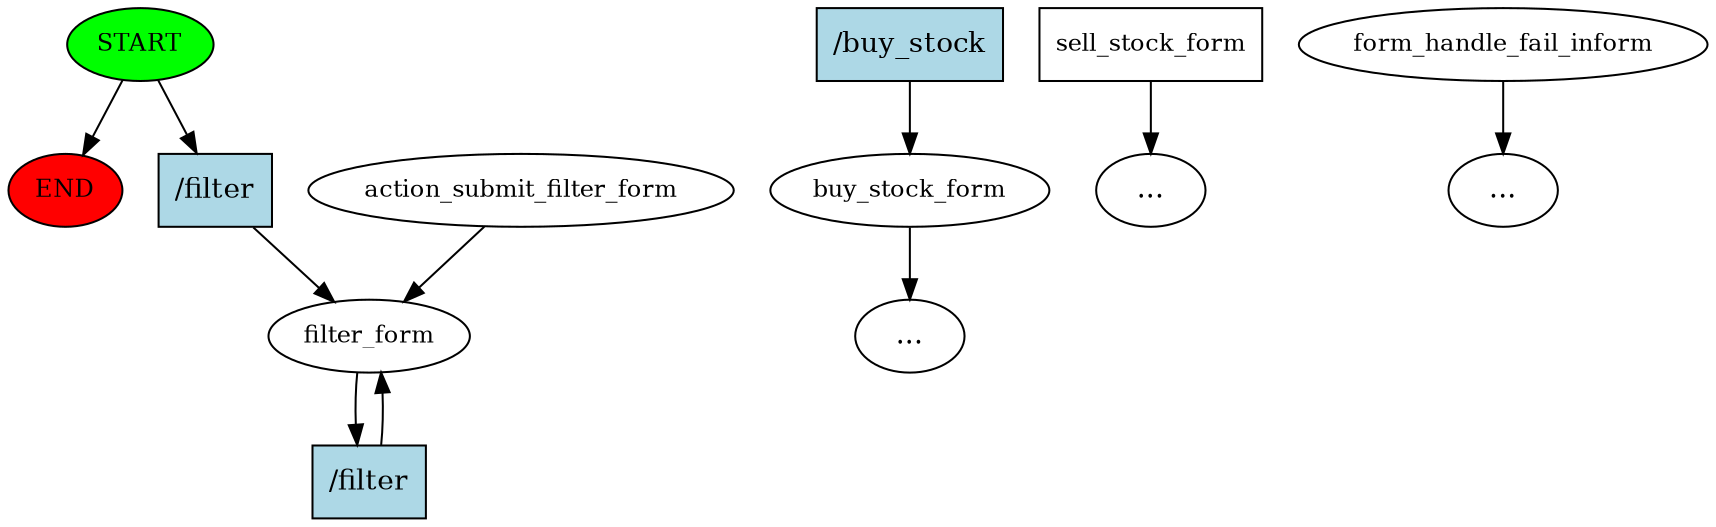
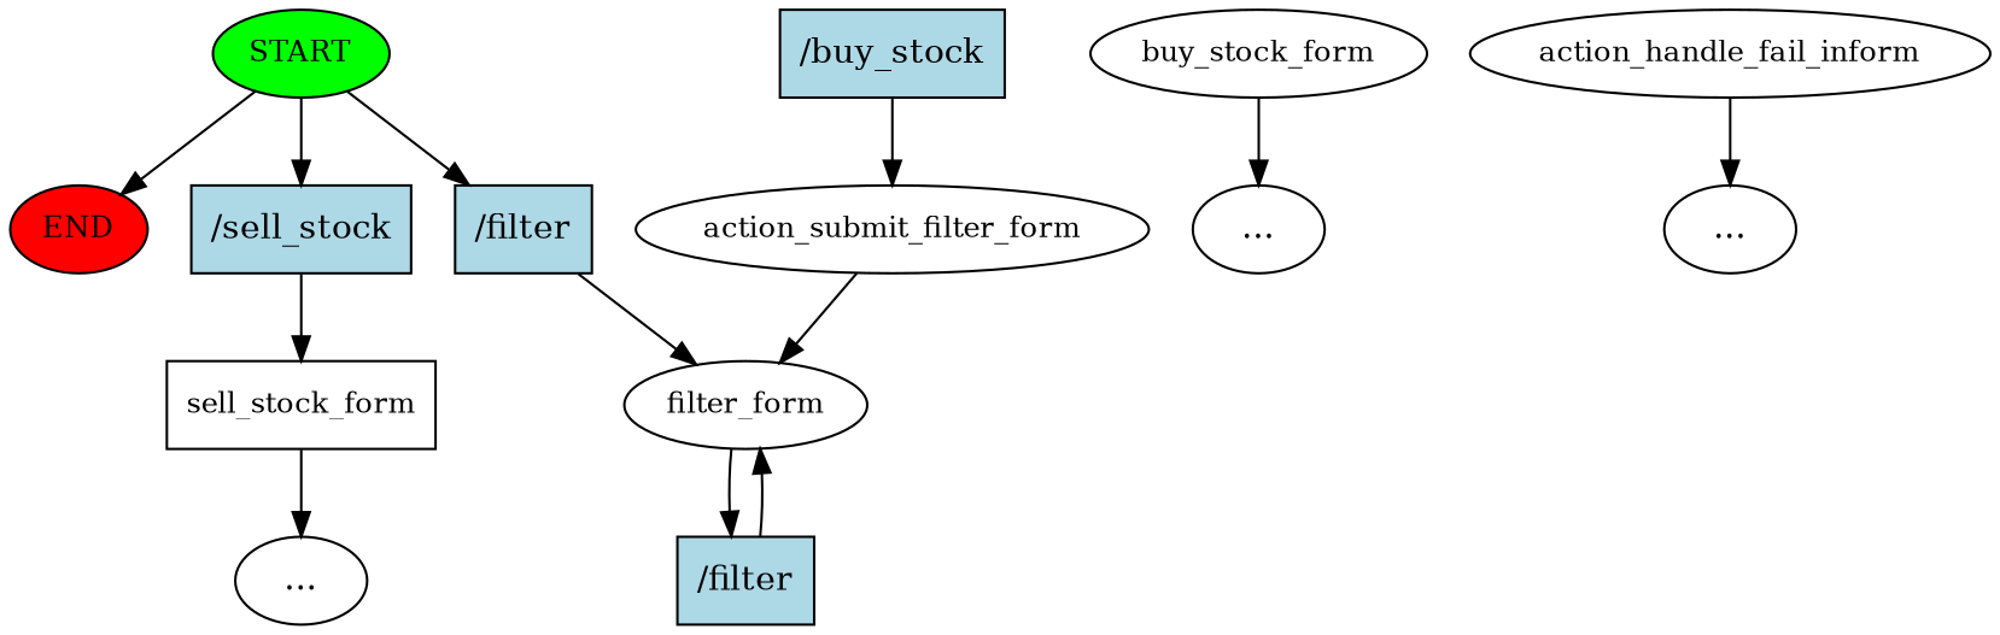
  digraph {
    n1 [fillcolor=green fontsize=12 label=START style=filled]
    n2 [fillcolor=red fontsize=12 label=END style=filled]
+   n3 [fillcolor=lightblue label="/sell_stock" shape=rect style=filled]
    n4 [fillcolor=lightblue label="/filter" shape=rect style=filled]
    n5 [fillcolor=lightblue label="/buy_stock" shape=rect style=filled]
    n6 [fontsize=12 label=buy_stock_form]
    n7 [fontsize=12 label=sell_stock_form shape=box]
    n8 [fontsize=12 label=filter_form]
    n9 [label="..."]
-   n10 [fontsize=12 label=form_handle_fail_inform]
+   n10 [fontsize=12 label=action_handle_fail_inform]
    n11 [label="..."]
    n12 [label="..."]
    n13 [fillcolor=lightblue label="/filter" shape=rect style=filled]
    n14 [fontsize=12 label=action_submit_filter_form]
    n1 -> n2
+   n1 -> n3
    n1 -> n4
+   n3 -> n7
    n4 -> n8
-   n5 -> n6
+   n5 -> n14
    n6 -> n9
    n7 -> n12
    n8 -> n13
    n10 -> n11
    n13 -> n8
    n14 -> n8
  }
